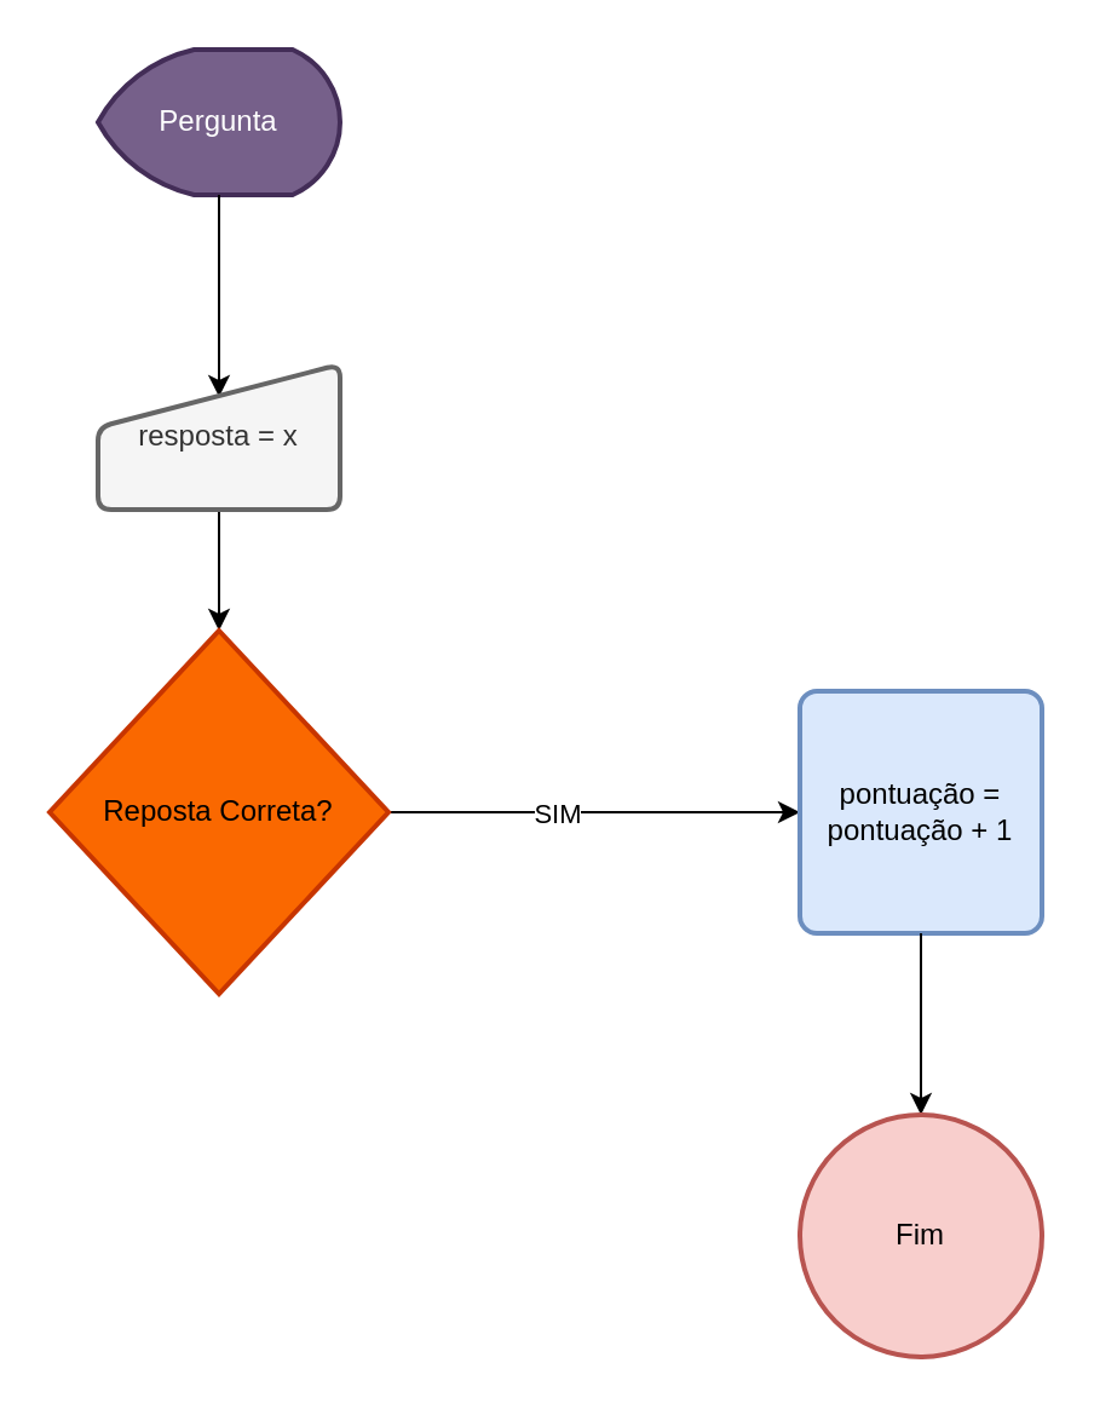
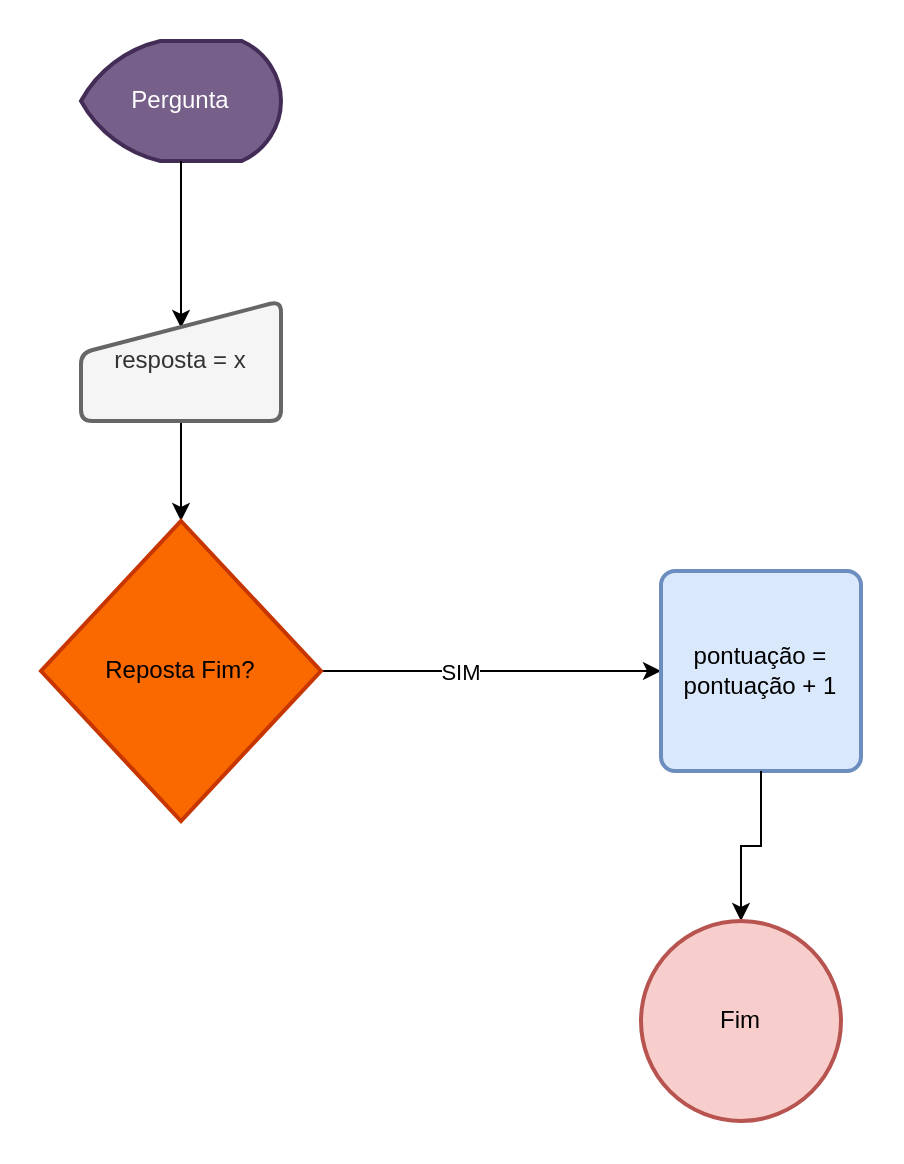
  <mxCell id="0" />
  <mxCell id="1" parent="0" />
  <mxCell id="2" value="Pergunta" style="strokeWidth=2;html=1;shape=mxgraph.flowchart.display;whiteSpace=wrap;fillColor=#76608a;fontColor=#ffffff;strokeColor=#432D57;" vertex="1" parent="1"><mxGeometry x="40" y="20" width="100" height="60" as="geometry" /></mxCell>
  <mxCell id="3" style="edgeStyle=orthogonalEdgeStyle;rounded=0;orthogonalLoop=1;jettySize=auto;html=1;entryX=0.5;entryY=0.224;entryDx=0;entryDy=0;entryPerimeter=0;" edge="1" parent="1" source="2" target="5"><mxGeometry relative="1" as="geometry"><mxPoint x="62" y="222" as="targetPoint" /></mxGeometry></mxCell>
  <mxCell id="4" style="edgeStyle=orthogonalEdgeStyle;rounded=0;orthogonalLoop=1;jettySize=auto;html=1;" edge="1" parent="1" source="5" target="8"><mxGeometry relative="1" as="geometry" /></mxCell>
  <mxCell id="5" value="resposta = x" style="html=1;strokeWidth=2;shape=manualInput;whiteSpace=wrap;rounded=1;size=26;arcSize=11;fillColor=#f5f5f5;fontColor=#333333;strokeColor=#666666;" vertex="1" parent="1"><mxGeometry x="40" y="150" width="100" height="60" as="geometry" /></mxCell>
  <mxCell id="6" style="edgeStyle=orthogonalEdgeStyle;rounded=0;orthogonalLoop=1;jettySize=auto;html=1;entryX=0;entryY=0.5;entryDx=0;entryDy=0;" edge="1" parent="1" source="8" target="9"><mxGeometry relative="1" as="geometry" /></mxCell>
  <mxCell id="7" value="SIM" style="edgeLabel;html=1;align=center;verticalAlign=middle;resizable=0;points=[];" vertex="1" connectable="0" parent="6"><mxGeometry x="-0.194" relative="1" as="geometry"><mxPoint as="offset" /></mxGeometry></mxCell>
- <mxCell id="8" value="Reposta Correta?" style="strokeWidth=2;html=1;shape=mxgraph.flowchart.decision;whiteSpace=wrap;fillColor=#fa6800;fontColor=#000000;strokeColor=#C73500;" vertex="1" parent="1"><mxGeometry x="20" y="260" width="140" height="150" as="geometry" /></mxCell>
+ <mxCell id="8" value="Reposta Fim?" style="strokeWidth=2;html=1;shape=mxgraph.flowchart.decision;whiteSpace=wrap;fillColor=#fa6800;fontColor=#000000;strokeColor=#C73500;" vertex="1" parent="1"><mxGeometry x="20" y="260" width="140" height="150" as="geometry" /></mxCell>
  <mxCell id="9" value="pontuação = pontuação + 1" style="rounded=1;whiteSpace=wrap;html=1;absoluteArcSize=1;arcSize=14;strokeWidth=2;fillColor=#dae8fc;strokeColor=#6c8ebf;" vertex="1" parent="1"><mxGeometry x="330" y="285" width="100" height="100" as="geometry" /></mxCell>
  <mxCell id="10" style="edgeStyle=orthogonalEdgeStyle;rounded=0;orthogonalLoop=1;jettySize=auto;html=1;entryX=0.5;entryY=0;entryDx=0;entryDy=0;entryPerimeter=0;" edge="1" parent="1" source="9" target="11"><mxGeometry relative="1" as="geometry"><mxPoint x="380" y="450" as="targetPoint" /></mxGeometry></mxCell>
- <mxCell id="11" value="Fim" style="strokeWidth=2;html=1;shape=mxgraph.flowchart.start_2;whiteSpace=wrap;fillColor=#f8cecc;strokeColor=#b85450;" vertex="1" parent="1"><mxGeometry x="330" y="460" width="100" height="100" as="geometry" /></mxCell>
+ <mxCell id="11" value="Fim" style="strokeWidth=2;html=1;shape=mxgraph.flowchart.start_2;whiteSpace=wrap;fillColor=#f8cecc;strokeColor=#b85450;" vertex="1" parent="1"><mxGeometry x="320" y="460" width="100" height="100" as="geometry" /></mxCell>
